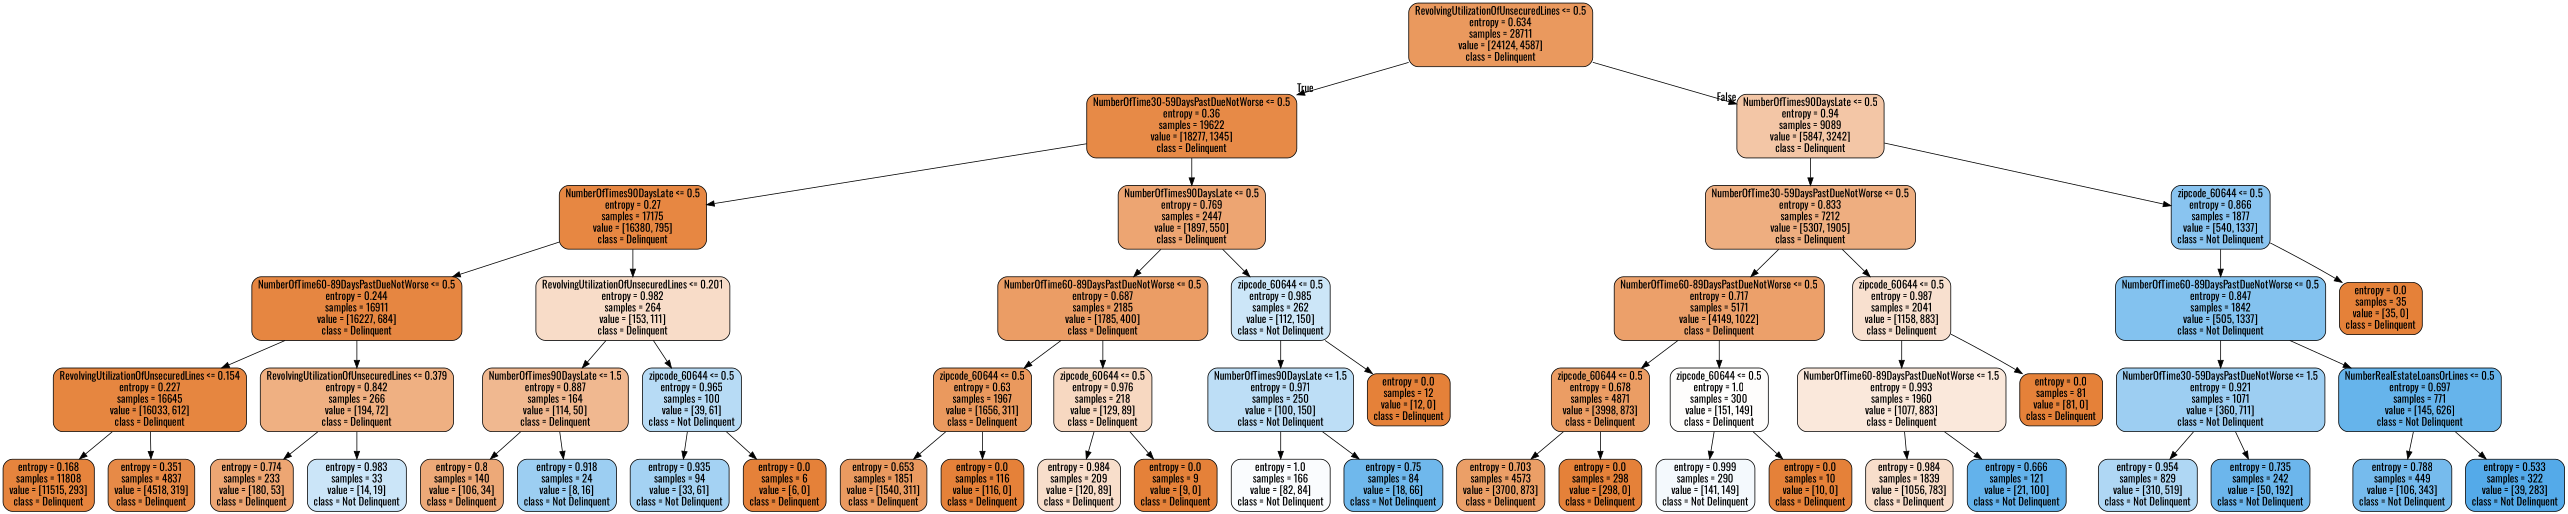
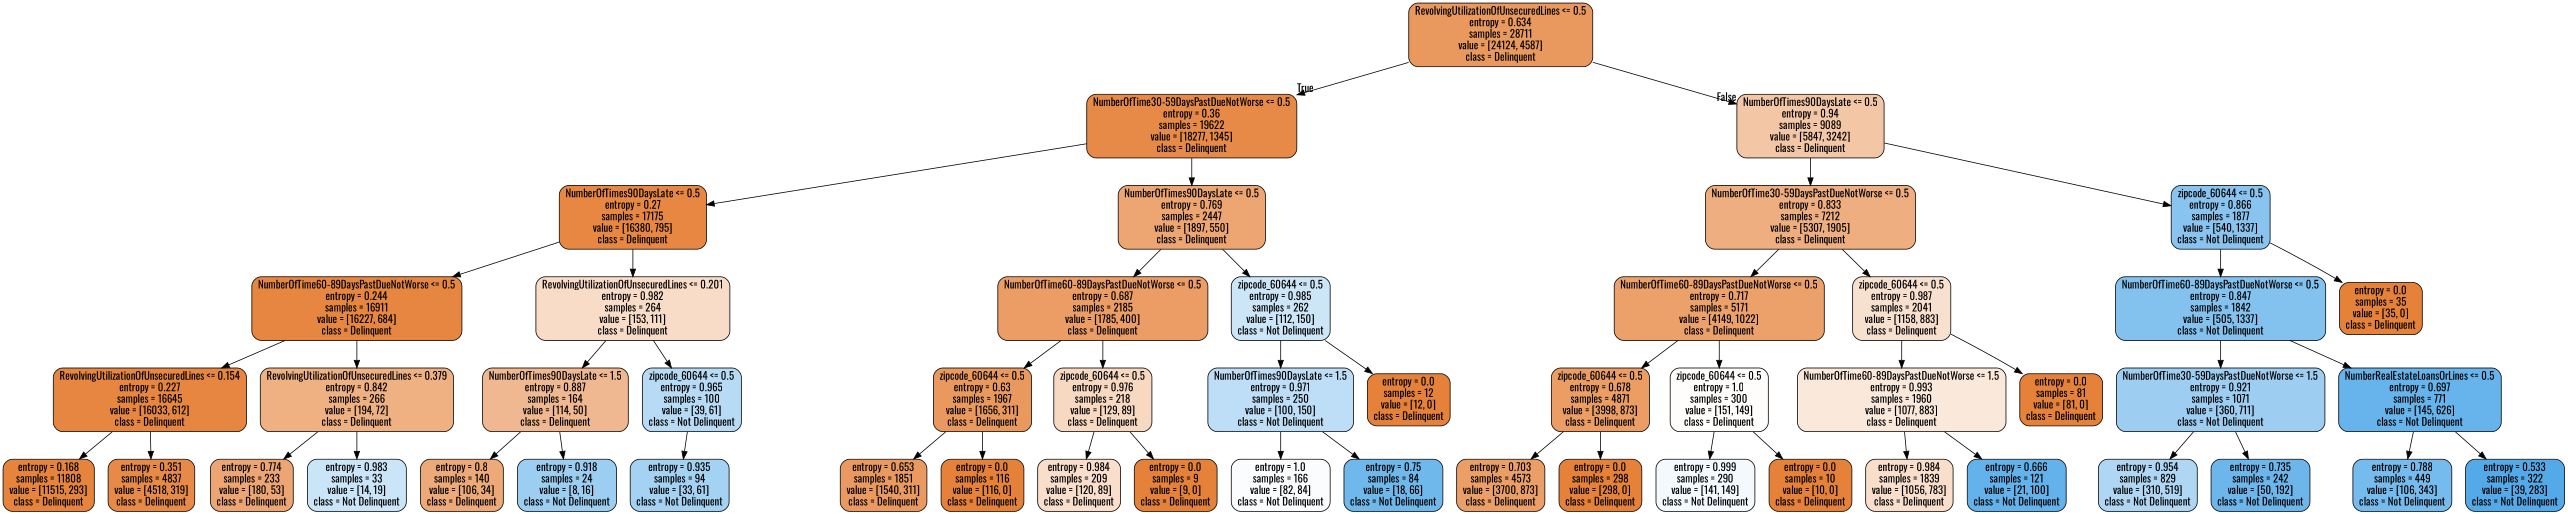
  digraph {
    fontname=Oswald
    node [color=black fillcolor="#e58139ff" fontname=Oswald shape=box style="filled, rounded"]
    edge [fontname=Oswald]
    n1 [fillcolor="#e58139cf" label="RevolvingUtilizationOfUnsecuredLines <= 0.5\nentropy = 0.634\nsamples = 28711\nvalue = [24124, 4587]\nclass = Delinquent"]
    n2 [fillcolor="#e58139ec" label="NumberOfTime30-59DaysPastDueNotWorse <= 0.5\nentropy = 0.36\nsamples = 19622\nvalue = [18277, 1345]\nclass = Delinquent"]
    n3 [fillcolor="#e5813972" label="NumberOfTimes90DaysLate <= 0.5\nentropy = 0.94\nsamples = 9089\nvalue = [5847, 3242]\nclass = Delinquent"]
    n4 [fillcolor="#e58139f3" label="NumberOfTimes90DaysLate <= 0.5\nentropy = 0.27\nsamples = 17175\nvalue = [16380, 795]\nclass = Delinquent"]
    n5 [fillcolor="#e58139b5" label="NumberOfTimes90DaysLate <= 0.5\nentropy = 0.769\nsamples = 2447\nvalue = [1897, 550]\nclass = Delinquent"]
    n6 [fillcolor="#e58139f4" label="NumberOfTime60-89DaysPastDueNotWorse <= 0.5\nentropy = 0.244\nsamples = 16911\nvalue = [16227, 684]\nclass = Delinquent"]
    n7 [fillcolor="#e5813946" label="RevolvingUtilizationOfUnsecuredLines <= 0.201\nentropy = 0.982\nsamples = 264\nvalue = [153, 111]\nclass = Delinquent"]
    n8 [fillcolor="#e58139f5" label="RevolvingUtilizationOfUnsecuredLines <= 0.154\nentropy = 0.227\nsamples = 16645\nvalue = [16033, 612]\nclass = Delinquent"]
    n9 [fillcolor="#e58139a0" label="RevolvingUtilizationOfUnsecuredLines <= 0.379\nentropy = 0.842\nsamples = 266\nvalue = [194, 72]\nclass = Delinquent"]
    n10 [fillcolor="#e58139f9" label="entropy = 0.168\nsamples = 11808\nvalue = [11515, 293]\nclass = Delinquent"]
    n11 [fillcolor="#e58139ed" label="entropy = 0.351\nsamples = 4837\nvalue = [4518, 319]\nclass = Delinquent"]
    n12 [fillcolor="#e58139b4" label="entropy = 0.774\nsamples = 233\nvalue = [180, 53]\nclass = Delinquent"]
    n13 [fillcolor="#399de543" label="entropy = 0.983\nsamples = 33\nvalue = [14, 19]\nclass = Not Delinquent"]
    n14 [fillcolor="#e581398f" label="NumberOfTimes90DaysLate <= 1.5\nentropy = 0.887\nsamples = 164\nvalue = [114, 50]\nclass = Delinquent"]
    n15 [fillcolor="#399de55c" label="zipcode_60644 <= 0.5\nentropy = 0.965\nsamples = 100\nvalue = [39, 61]\nclass = Not Delinquent"]
    n16 [fillcolor="#e58139ad" label="entropy = 0.8\nsamples = 140\nvalue = [106, 34]\nclass = Delinquent"]
    n17 [fillcolor="#399de57f" label="entropy = 0.918\nsamples = 24\nvalue = [8, 16]\nclass = Not Delinquent"]
    n18 [fillcolor="#399de575" label="entropy = 0.935\nsamples = 94\nvalue = [33, 61]\nclass = Not Delinquent"]
-   n19 [label="entropy = 0.0\nsamples = 6\nvalue = [6, 0]\nclass = Delinquent"]
    n20 [fillcolor="#e58139c6" label="NumberOfTime60-89DaysPastDueNotWorse <= 0.5\nentropy = 0.687\nsamples = 2185\nvalue = [1785, 400]\nclass = Delinquent"]
    n21 [fillcolor="#399de541" label="zipcode_60644 <= 0.5\nentropy = 0.985\nsamples = 262\nvalue = [112, 150]\nclass = Not Delinquent"]
    n22 [fillcolor="#e58139cf" label="zipcode_60644 <= 0.5\nentropy = 0.63\nsamples = 1967\nvalue = [1656, 311]\nclass = Delinquent"]
    n23 [fillcolor="#e581394f" label="zipcode_60644 <= 0.5\nentropy = 0.976\nsamples = 218\nvalue = [129, 89]\nclass = Delinquent"]
    n24 [fillcolor="#e58139cc" label="entropy = 0.653\nsamples = 1851\nvalue = [1540, 311]\nclass = Delinquent"]
    n25 [label="entropy = 0.0\nsamples = 116\nvalue = [116, 0]\nclass = Delinquent"]
    n26 [fillcolor="#e5813942" label="entropy = 0.984\nsamples = 209\nvalue = [120, 89]\nclass = Delinquent"]
    n27 [label="entropy = 0.0\nsamples = 9\nvalue = [9, 0]\nclass = Delinquent"]
    n28 [fillcolor="#399de555" label="NumberOfTimes90DaysLate <= 1.5\nentropy = 0.971\nsamples = 250\nvalue = [100, 150]\nclass = Not Delinquent"]
    n29 [label="entropy = 0.0\nsamples = 12\nvalue = [12, 0]\nclass = Delinquent"]
    n30 [fillcolor="#399de506" label="entropy = 1.0\nsamples = 166\nvalue = [82, 84]\nclass = Not Delinquent"]
    n31 [fillcolor="#399de5b9" label="entropy = 0.75\nsamples = 84\nvalue = [18, 66]\nclass = Not Delinquent"]
    n32 [fillcolor="#e58139a3" label="NumberOfTime30-59DaysPastDueNotWorse <= 0.5\nentropy = 0.833\nsamples = 7212\nvalue = [5307, 1905]\nclass = Delinquent"]
    n33 [fillcolor="#399de598" label="zipcode_60644 <= 0.5\nentropy = 0.866\nsamples = 1877\nvalue = [540, 1337]\nclass = Not Delinquent"]
    n34 [fillcolor="#e58139c0" label="NumberOfTime60-89DaysPastDueNotWorse <= 0.5\nentropy = 0.717\nsamples = 5171\nvalue = [4149, 1022]\nclass = Delinquent"]
    n35 [fillcolor="#e581393d" label="zipcode_60644 <= 0.5\nentropy = 0.987\nsamples = 2041\nvalue = [1158, 883]\nclass = Delinquent"]
    n36 [fillcolor="#e58139c7" label="zipcode_60644 <= 0.5\nentropy = 0.678\nsamples = 4871\nvalue = [3998, 873]\nclass = Delinquent"]
    n37 [fillcolor="#e5813903" label="zipcode_60644 <= 0.5\nentropy = 1.0\nsamples = 300\nvalue = [151, 149]\nclass = Delinquent"]
    n38 [fillcolor="#e58139c3" label="entropy = 0.703\nsamples = 4573\nvalue = [3700, 873]\nclass = Delinquent"]
    n39 [label="entropy = 0.0\nsamples = 298\nvalue = [298, 0]\nclass = Delinquent"]
    n40 [fillcolor="#399de50e" label="entropy = 0.999\nsamples = 290\nvalue = [141, 149]\nclass = Not Delinquent"]
    n41 [label="entropy = 0.0\nsamples = 10\nvalue = [10, 0]\nclass = Delinquent"]
    n42 [fillcolor="#e581392e" label="NumberOfTime60-89DaysPastDueNotWorse <= 1.5\nentropy = 0.993\nsamples = 1960\nvalue = [1077, 883]\nclass = Delinquent"]
    n43 [label="entropy = 0.0\nsamples = 81\nvalue = [81, 0]\nclass = Delinquent"]
    n44 [fillcolor="#e5813942" label="entropy = 0.984\nsamples = 1839\nvalue = [1056, 783]\nclass = Delinquent"]
    n45 [fillcolor="#399de5c9" label="entropy = 0.666\nsamples = 121\nvalue = [21, 100]\nclass = Not Delinquent"]
    n46 [fillcolor="#399de59f" label="NumberOfTime60-89DaysPastDueNotWorse <= 0.5\nentropy = 0.847\nsamples = 1842\nvalue = [505, 1337]\nclass = Not Delinquent"]
    n47 [label="entropy = 0.0\nsamples = 35\nvalue = [35, 0]\nclass = Delinquent"]
    n48 [fillcolor="#399de57e" label="NumberOfTime30-59DaysPastDueNotWorse <= 1.5\nentropy = 0.921\nsamples = 1071\nvalue = [360, 711]\nclass = Not Delinquent"]
    n49 [fillcolor="#399de5c4" label="NumberRealEstateLoansOrLines <= 0.5\nentropy = 0.697\nsamples = 771\nvalue = [145, 626]\nclass = Not Delinquent"]
    n50 [fillcolor="#399de567" label="entropy = 0.954\nsamples = 829\nvalue = [310, 519]\nclass = Not Delinquent"]
    n51 [fillcolor="#399de5bd" label="entropy = 0.735\nsamples = 242\nvalue = [50, 192]\nclass = Not Delinquent"]
    n52 [fillcolor="#399de5b0" label="entropy = 0.788\nsamples = 449\nvalue = [106, 343]\nclass = Not Delinquent"]
    n53 [fillcolor="#399de5dc" label="entropy = 0.533\nsamples = 322\nvalue = [39, 283]\nclass = Not Delinquent"]
    n1 -> n2 [headlabel=True labelangle=45 labeldistance=2.5]
    n1 -> n3 [headlabel=False labelangle=-45 labeldistance=2.5]
    n2 -> n4
    n2 -> n5
    n3 -> n32
    n3 -> n33
    n4 -> n6
    n4 -> n7
    n5 -> n20
    n5 -> n21
    n6 -> n8
    n6 -> n9
    n7 -> n14
    n7 -> n15
    n8 -> n10
    n8 -> n11
    n9 -> n12
    n9 -> n13
    n14 -> n16
    n14 -> n17
    n15 -> n18
-   n15 -> n19
    n20 -> n22
    n20 -> n23
    n21 -> n28
    n21 -> n29
    n22 -> n24
    n22 -> n25
    n23 -> n26
    n23 -> n27
    n28 -> n30
    n28 -> n31
    n32 -> n34
    n32 -> n35
    n33 -> n46
    n33 -> n47
    n34 -> n36
    n34 -> n37
    n35 -> n42
    n35 -> n43
    n36 -> n38
    n36 -> n39
    n37 -> n40
    n37 -> n41
    n42 -> n44
    n42 -> n45
    n46 -> n48
    n46 -> n49
    n48 -> n50
    n48 -> n51
    n49 -> n52
    n49 -> n53
  }
